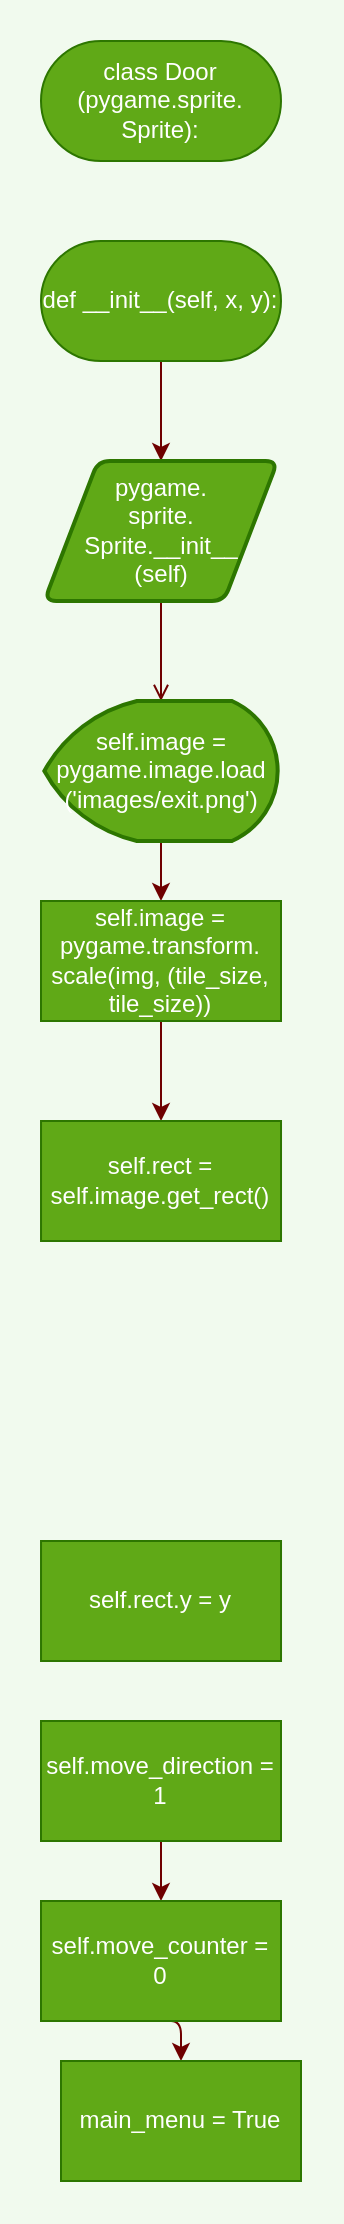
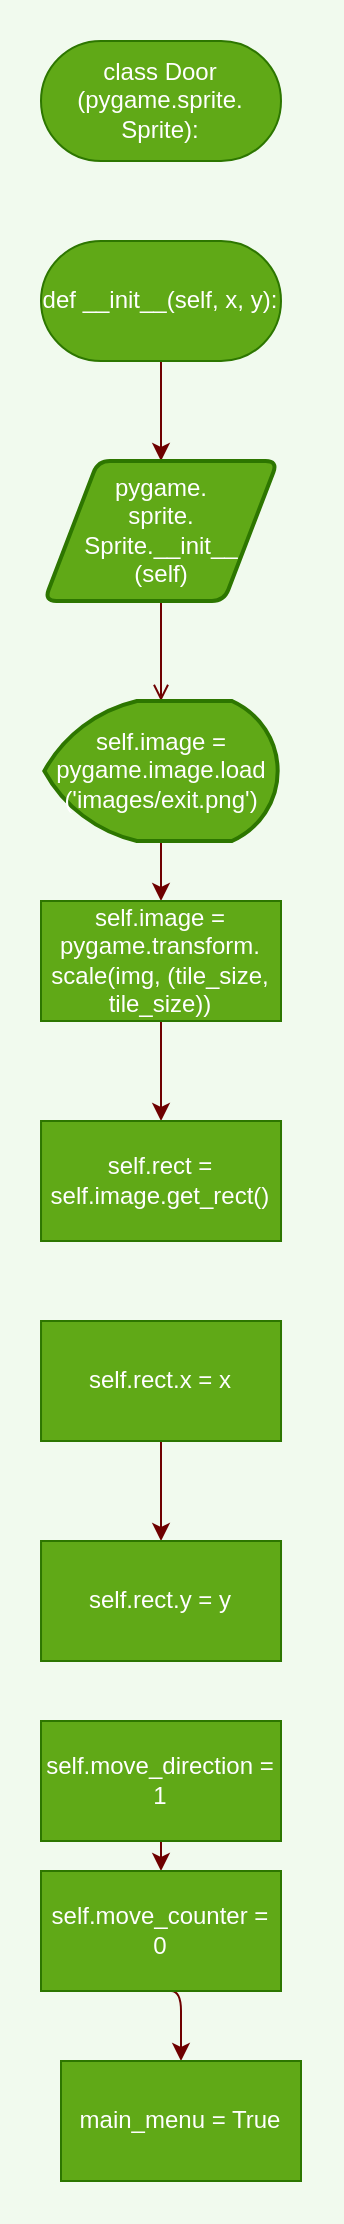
  <mxCell id="0" />
  <mxCell id="1" parent="0" />
  <mxCell id="2" value="class Door&lt;br&gt;(pygame.sprite.&lt;br&gt;Sprite):" style="rounded=1;whiteSpace=wrap;html=1;sketch=0;fontColor=#ffffff;strokeColor=#2D7600;fillColor=#60a917;arcSize=50;" vertex="1" parent="1"><mxGeometry x="20" y="20" width="120" height="60" as="geometry" /></mxCell>
  <mxCell id="3" style="edgeStyle=orthogonalEdgeStyle;curved=0;rounded=1;sketch=0;orthogonalLoop=1;jettySize=auto;html=1;exitX=0.5;exitY=1;exitDx=0;exitDy=0;entryX=0.5;entryY=0;entryDx=0;entryDy=0;fontColor=#1D3557;strokeColor=#6F0000;fillColor=#a20025;" edge="1" parent="1" source="4" target="6"><mxGeometry relative="1" as="geometry" /></mxCell>
  <mxCell id="4" value="def __init__(self, x, y):" style="rounded=1;whiteSpace=wrap;html=1;sketch=0;fontColor=#ffffff;strokeColor=#2D7600;fillColor=#60a917;arcSize=50;" vertex="1" parent="1"><mxGeometry x="20" y="120" width="120" height="60" as="geometry" /></mxCell>
  <mxCell id="5" style="edgeStyle=orthogonalEdgeStyle;curved=0;rounded=1;sketch=0;orthogonalLoop=1;jettySize=auto;html=1;exitX=0.5;exitY=1;exitDx=0;exitDy=0;entryX=0.5;entryY=0;entryDx=0;entryDy=0;entryPerimeter=0;fontColor=#1D3557;strokeColor=#6F0000;fillColor=#a20025;endArrow=open;" edge="1" parent="1" source="6" target="8"><mxGeometry relative="1" as="geometry" /></mxCell>
  <mxCell id="6" value="pygame.&lt;br&gt;sprite.&lt;br&gt;Sprite.__init__&lt;br&gt;(self)" style="shape=parallelogram;html=1;strokeWidth=2;perimeter=parallelogramPerimeter;whiteSpace=wrap;rounded=1;arcSize=12;size=0.23;sketch=0;fontColor=#ffffff;fillColor=#60a917;strokeColor=#2D7600;" vertex="1" parent="1"><mxGeometry x="21.67" y="230" width="116.66" height="70" as="geometry" /></mxCell>
  <mxCell id="7" style="edgeStyle=orthogonalEdgeStyle;curved=0;rounded=1;sketch=0;orthogonalLoop=1;jettySize=auto;html=1;exitX=0.5;exitY=1;exitDx=0;exitDy=0;exitPerimeter=0;entryX=0.5;entryY=0;entryDx=0;entryDy=0;fontColor=#1D3557;strokeColor=#6F0000;fillColor=#a20025;" edge="1" parent="1" source="8" target="10"><mxGeometry relative="1" as="geometry" /></mxCell>
  <mxCell id="8" value="self.image = pygame.image.load&lt;br&gt;('images/exit.png')" style="strokeWidth=2;html=1;shape=mxgraph.flowchart.display;whiteSpace=wrap;rounded=0;sketch=0;fontColor=#ffffff;fillColor=#60a917;strokeColor=#2D7600;" vertex="1" parent="1"><mxGeometry x="21.67" y="350" width="116.67" height="70" as="geometry" /></mxCell>
  <mxCell id="9" style="edgeStyle=orthogonalEdgeStyle;curved=0;rounded=1;sketch=0;orthogonalLoop=1;jettySize=auto;html=1;exitX=0.5;exitY=1;exitDx=0;exitDy=0;entryX=0.5;entryY=0;entryDx=0;entryDy=0;fontColor=#1D3557;strokeColor=#6F0000;fillColor=#a20025;" edge="1" parent="1" source="10" target="11"><mxGeometry relative="1" as="geometry" /></mxCell>
  <mxCell id="10" value="self.image = pygame.transform.&lt;br&gt;scale(img, (tile_size, tile_size))" style="rounded=0;whiteSpace=wrap;html=1;sketch=0;fontColor=#ffffff;strokeColor=#2D7600;fillColor=#60a917;" vertex="1" parent="1"><mxGeometry x="20" y="450" width="120" height="60" as="geometry" /></mxCell>
  <mxCell id="11" value="self.rect = self.image.get_rect()" style="rounded=0;whiteSpace=wrap;html=1;sketch=0;fontColor=#ffffff;strokeColor=#2D7600;fillColor=#60a917;" vertex="1" parent="1"><mxGeometry x="20.01" y="560" width="120" height="60" as="geometry" /></mxCell>
+ <mxCell id="12" style="edgeStyle=orthogonalEdgeStyle;curved=0;rounded=1;sketch=0;orthogonalLoop=1;jettySize=auto;html=1;exitX=0.5;exitY=1;exitDx=0;exitDy=0;entryX=0.5;entryY=0;entryDx=0;entryDy=0;fontColor=#1D3557;strokeColor=#6F0000;fillColor=#a20025;" edge="1" parent="1" source="13" target="14"><mxGeometry relative="1" as="geometry" /></mxCell>
+ <mxCell id="13" value="self.rect.x = x" style="rounded=0;whiteSpace=wrap;html=1;sketch=0;fontColor=#ffffff;strokeColor=#2D7600;fillColor=#60a917;" vertex="1" parent="1"><mxGeometry x="20.01" y="660" width="120" height="60" as="geometry" /></mxCell>
  <mxCell id="14" value="self.rect.y = y" style="rounded=0;whiteSpace=wrap;html=1;sketch=0;fontColor=#ffffff;strokeColor=#2D7600;fillColor=#60a917;" vertex="1" parent="1"><mxGeometry x="20.01" y="770" width="120" height="60" as="geometry" /></mxCell>
  <mxCell id="15" style="edgeStyle=orthogonalEdgeStyle;curved=0;rounded=1;sketch=0;orthogonalLoop=1;jettySize=auto;html=1;exitX=0.5;exitY=1;exitDx=0;exitDy=0;entryX=0.5;entryY=0;entryDx=0;entryDy=0;fontColor=#1D3557;strokeColor=#6F0000;fillColor=#a20025;" edge="1" parent="1" source="16" target="18"><mxGeometry relative="1" as="geometry" /></mxCell>
  <mxCell id="16" value="self.move_direction = 1" style="rounded=0;whiteSpace=wrap;html=1;sketch=0;fontColor=#ffffff;strokeColor=#2D7600;fillColor=#60a917;" vertex="1" parent="1"><mxGeometry x="20" y="860" width="120" height="60" as="geometry" /></mxCell>
  <mxCell id="17" style="edgeStyle=orthogonalEdgeStyle;curved=0;rounded=1;sketch=0;orthogonalLoop=1;jettySize=auto;html=1;exitX=0.5;exitY=1;exitDx=0;exitDy=0;entryX=0.5;entryY=0;entryDx=0;entryDy=0;fontColor=#1D3557;strokeColor=#6F0000;fillColor=#a20025;" edge="1" parent="1" source="18" target="19"><mxGeometry relative="1" as="geometry" /></mxCell>
- <mxCell id="18" value="self.move_counter = 0" style="rounded=0;whiteSpace=wrap;html=1;sketch=0;fontColor=#ffffff;strokeColor=#2D7600;fillColor=#60a917;" vertex="1" parent="1"><mxGeometry x="20" y="950" width="120" height="60" as="geometry" /></mxCell>
+ <mxCell id="18" value="self.move_counter = 0" style="rounded=0;whiteSpace=wrap;html=1;sketch=0;fontColor=#ffffff;strokeColor=#2D7600;fillColor=#60a917;" vertex="1" parent="1"><mxGeometry x="20" y="935" width="120" height="60" as="geometry" /></mxCell>
  <mxCell id="19" value="main_menu = True" style="rounded=0;whiteSpace=wrap;html=1;sketch=0;fontColor=#ffffff;strokeColor=#2D7600;fillColor=#60a917;" vertex="1" parent="1"><mxGeometry x="30" y="1030" width="120" height="60" as="geometry" /></mxCell>
